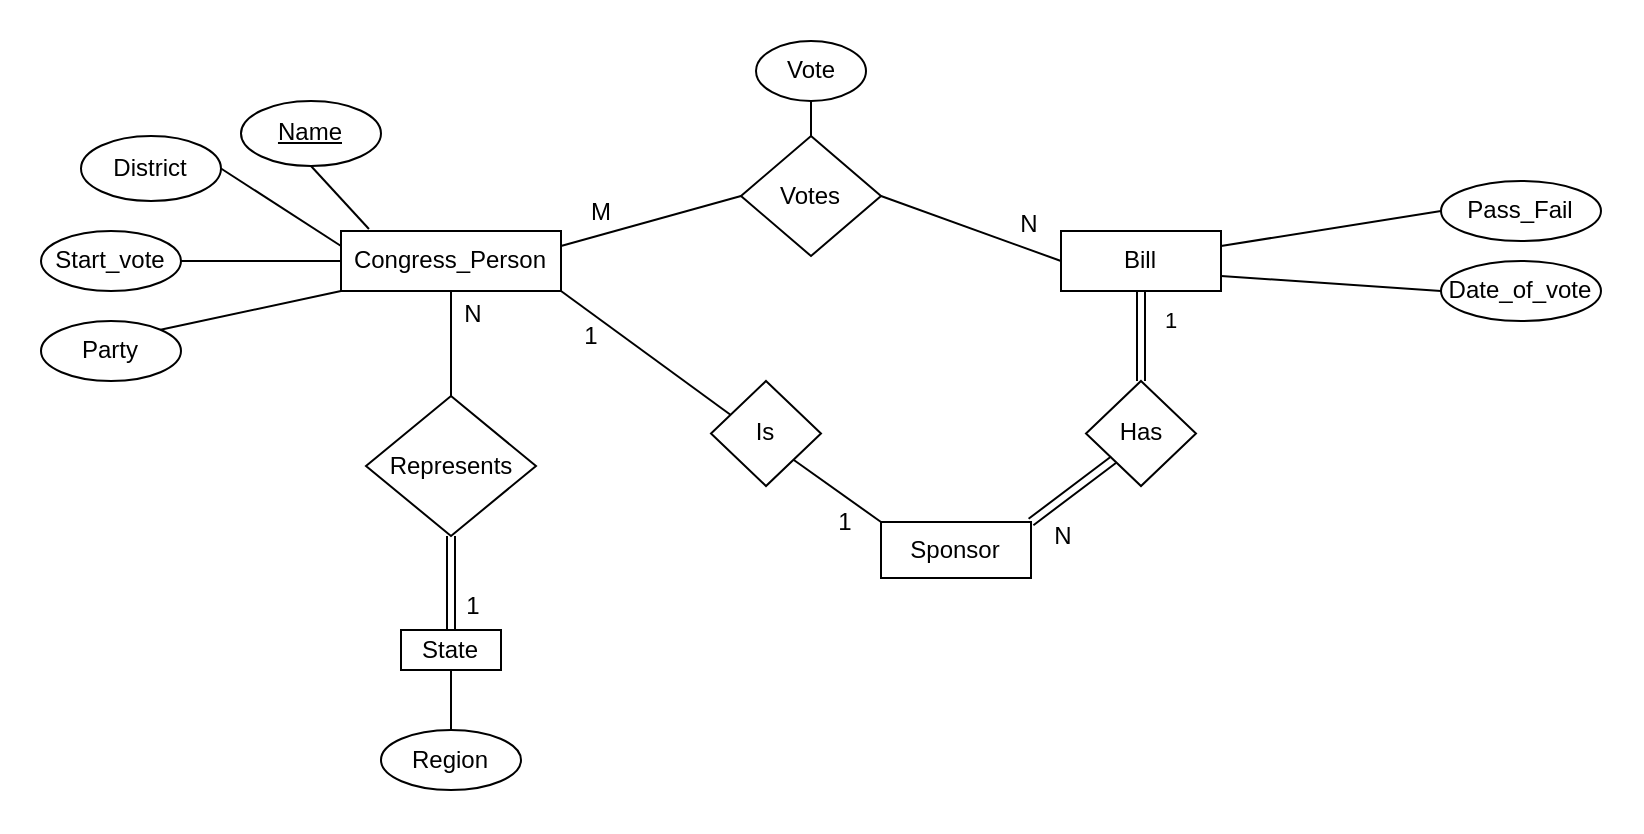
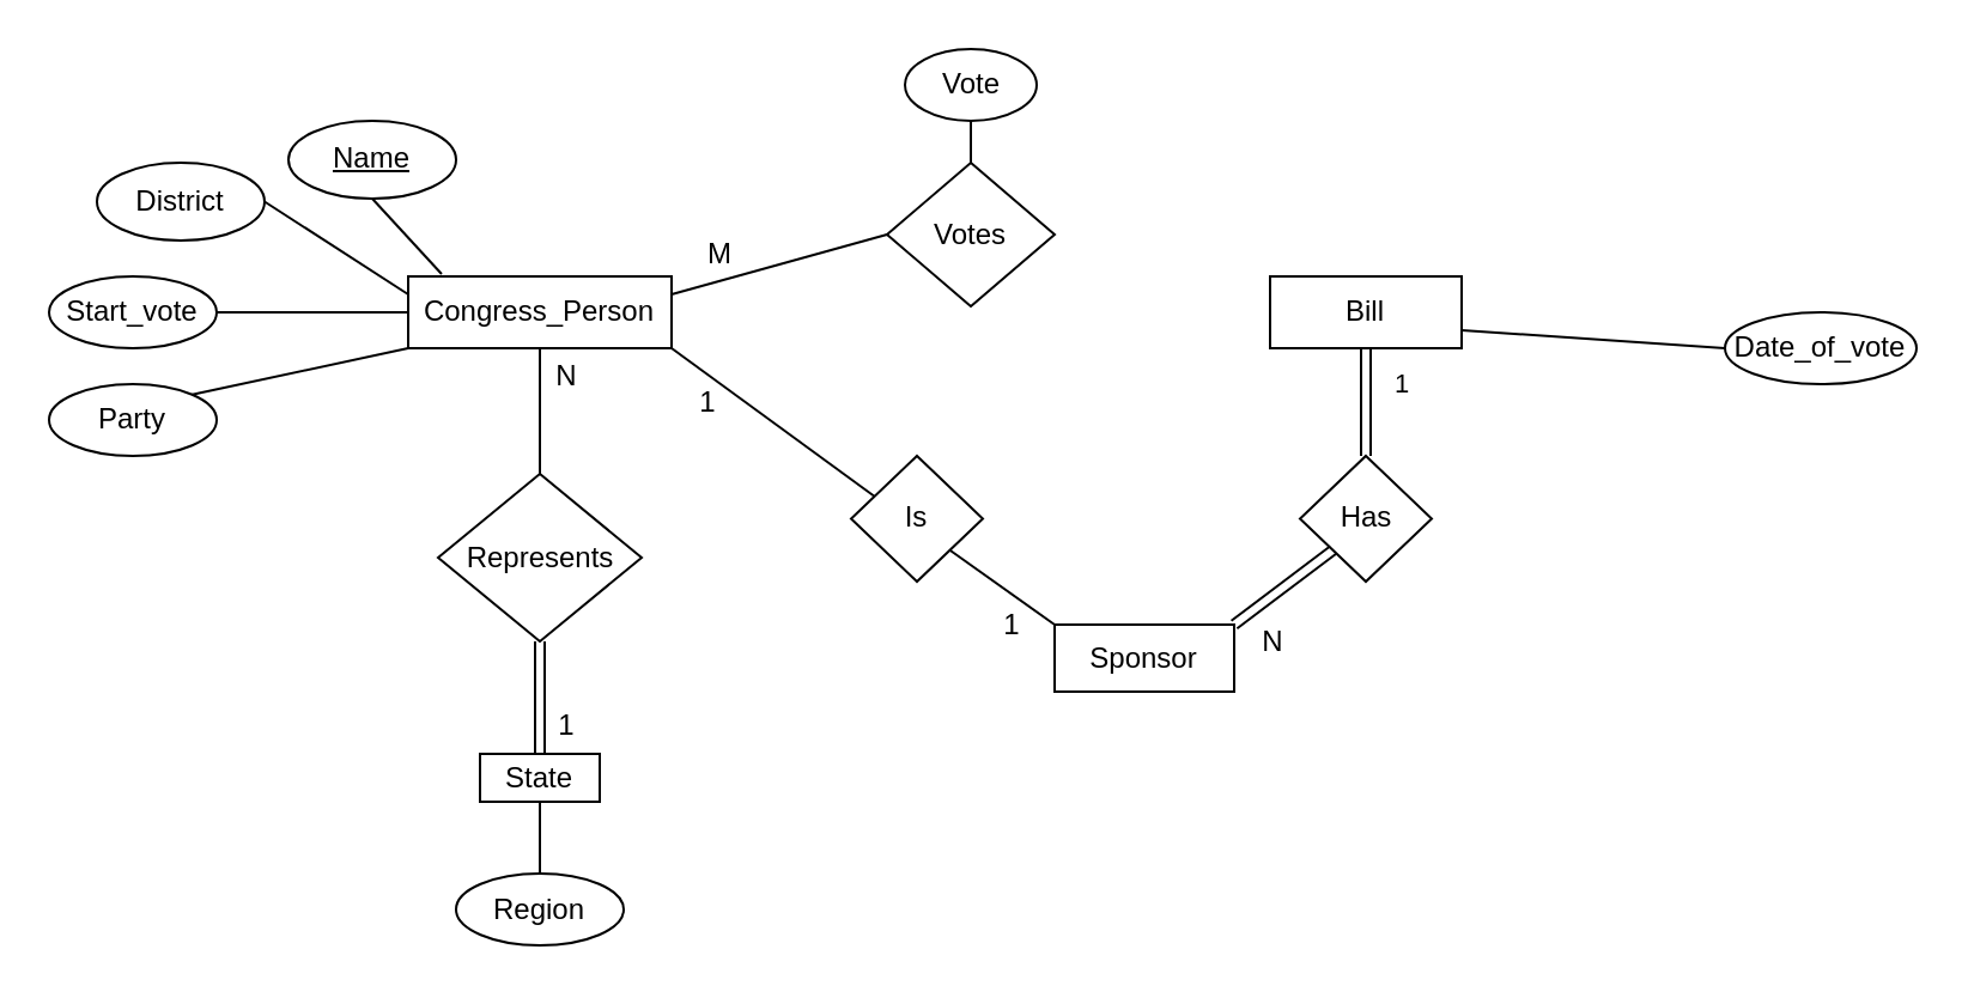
  <mxCell id="0" />
  <mxCell id="1" parent="0" />
  <mxCell id="2" value="State" style="rounded=0;whiteSpace=wrap;html=1;" vertex="1" parent="1"><mxGeometry x="200" y="314.5" width="50" height="20" as="geometry" /></mxCell>
  <mxCell id="3" value="Region" style="ellipse;whiteSpace=wrap;html=1;" vertex="1" parent="1"><mxGeometry x="190" y="364.5" width="70" height="30" as="geometry" /></mxCell>
  <mxCell id="4" value="Congress_Person" style="rounded=0;whiteSpace=wrap;html=1;" vertex="1" parent="1"><mxGeometry x="170" y="115" width="110" height="30" as="geometry" /></mxCell>
  <mxCell id="5" value="" style="endArrow=none;html=1;entryX=0.5;entryY=1;entryDx=0;entryDy=0;exitX=0.5;exitY=0;exitDx=0;exitDy=0;" edge="1" parent="1" source="3" target="2"><mxGeometry width="50" height="50" relative="1" as="geometry"><mxPoint x="200" y="504.5" as="sourcePoint" /><mxPoint x="250" y="454.5" as="targetPoint" /></mxGeometry></mxCell>
  <mxCell id="6" value="Name" style="ellipse;whiteSpace=wrap;html=1;fontStyle=4" vertex="1" parent="1"><mxGeometry x="120" y="50" width="70" height="32.5" as="geometry" /></mxCell>
  <mxCell id="7" value="" style="endArrow=none;html=1;exitX=1;exitY=0.5;exitDx=0;exitDy=0;entryX=0;entryY=0.25;entryDx=0;entryDy=0;" edge="1" parent="1" source="9" target="4"><mxGeometry width="50" height="50" relative="1" as="geometry"><mxPoint x="254.5" y="177.5" as="sourcePoint" /><mxPoint x="100" y="30" as="targetPoint" /></mxGeometry></mxCell>
  <mxCell id="8" value="" style="endArrow=none;html=1;entryX=0.127;entryY=-0.033;entryDx=0;entryDy=0;exitX=0.5;exitY=1;exitDx=0;exitDy=0;entryPerimeter=0;" edge="1" parent="1" source="6" target="4"><mxGeometry width="50" height="50" relative="1" as="geometry"><mxPoint x="5" y="200" as="sourcePoint" /><mxPoint x="5" y="130" as="targetPoint" /></mxGeometry></mxCell>
  <mxCell id="9" value="District" style="ellipse;whiteSpace=wrap;html=1;fontStyle=0" vertex="1" parent="1"><mxGeometry x="40" y="67.5" width="70" height="32.5" as="geometry" /></mxCell>
  <mxCell id="10" value="Start_vote" style="ellipse;whiteSpace=wrap;html=1;" vertex="1" parent="1"><mxGeometry x="20" y="115" width="70" height="30" as="geometry" /></mxCell>
  <mxCell id="11" value="Party" style="ellipse;whiteSpace=wrap;html=1;" vertex="1" parent="1"><mxGeometry x="20" y="160" width="70" height="30" as="geometry" /></mxCell>
  <mxCell id="12" value="" style="endArrow=none;html=1;exitX=1;exitY=0;exitDx=0;exitDy=0;entryX=0;entryY=1;entryDx=0;entryDy=0;" edge="1" parent="1" source="11" target="4"><mxGeometry width="50" height="50" relative="1" as="geometry"><mxPoint x="255" y="202.5" as="sourcePoint" /><mxPoint x="260" y="220" as="targetPoint" /></mxGeometry></mxCell>
  <mxCell id="13" value="" style="endArrow=none;html=1;exitX=1;exitY=0.5;exitDx=0;exitDy=0;entryX=0;entryY=0.5;entryDx=0;entryDy=0;" edge="1" parent="1" source="10" target="4"><mxGeometry width="50" height="50" relative="1" as="geometry"><mxPoint x="265" y="212.5" as="sourcePoint" /><mxPoint x="260" y="190" as="targetPoint" /></mxGeometry></mxCell>
  <mxCell id="14" value="Bill" style="rounded=0;whiteSpace=wrap;html=1;" vertex="1" parent="1"><mxGeometry x="530" y="115" width="80" height="30" as="geometry" /></mxCell>
  <mxCell id="15" value="Date_of_vote" style="ellipse;whiteSpace=wrap;html=1;" vertex="1" parent="1"><mxGeometry x="720" y="130" width="80" height="30" as="geometry" /></mxCell>
- <mxCell id="16" value="Pass_Fail" style="ellipse;whiteSpace=wrap;html=1;" vertex="1" parent="1"><mxGeometry x="720" y="90" width="80" height="30" as="geometry" /></mxCell>
  <mxCell id="17" value="" style="endArrow=none;html=1;entryX=1;entryY=0.75;entryDx=0;entryDy=0;exitX=0;exitY=0.5;exitDx=0;exitDy=0;" edge="1" parent="1" source="15" target="14"><mxGeometry width="50" height="50" relative="1" as="geometry"><mxPoint x="505" y="340" as="sourcePoint" /><mxPoint x="584" y="300" as="targetPoint" /></mxGeometry></mxCell>
- <mxCell id="18" value="" style="endArrow=none;html=1;entryX=1;entryY=0.25;entryDx=0;entryDy=0;exitX=0;exitY=0.5;exitDx=0;exitDy=0;" edge="1" parent="1" source="16" target="14"><mxGeometry width="50" height="50" relative="1" as="geometry"><mxPoint x="515" y="350" as="sourcePoint" /><mxPoint x="594" y="310" as="targetPoint" /></mxGeometry></mxCell>
  <mxCell id="19" value="Votes" style="rhombus;whiteSpace=wrap;html=1;" vertex="1" parent="1"><mxGeometry x="370" y="67.5" width="70" height="60" as="geometry" /></mxCell>
  <mxCell id="20" value="Vote" style="ellipse;whiteSpace=wrap;html=1;" vertex="1" parent="1"><mxGeometry x="377.5" y="20" width="55" height="30" as="geometry" /></mxCell>
  <mxCell id="21" value="" style="endArrow=none;html=1;entryX=0;entryY=0.5;entryDx=0;entryDy=0;exitX=1;exitY=0.25;exitDx=0;exitDy=0;" edge="1" parent="1" source="4" target="19"><mxGeometry width="50" height="50" relative="1" as="geometry"><mxPoint x="285" y="90" as="sourcePoint" /><mxPoint x="70" y="550" as="targetPoint" /></mxGeometry></mxCell>
  <mxCell id="22" value="M" style="text;html=1;align=center;verticalAlign=middle;resizable=0;points=[];labelBackgroundColor=#ffffff;" vertex="1" connectable="0" parent="21"><mxGeometry x="-0.42" y="3" relative="1" as="geometry"><mxPoint x="-6" y="-7" as="offset" /></mxGeometry></mxCell>
- <mxCell id="23" value="" style="endArrow=none;html=1;entryX=0;entryY=0.5;entryDx=0;entryDy=0;exitX=1;exitY=0.5;exitDx=0;exitDy=0;" edge="1" parent="1" source="19" target="14"><mxGeometry width="50" height="50" relative="1" as="geometry"><mxPoint x="20" y="600" as="sourcePoint" /><mxPoint x="70" y="550" as="targetPoint" /></mxGeometry></mxCell>
- <mxCell id="24" value="N" style="text;html=1;align=center;verticalAlign=middle;resizable=0;points=[];labelBackgroundColor=#ffffff;" vertex="1" connectable="0" parent="23"><mxGeometry x="0.513" y="-3" relative="1" as="geometry"><mxPoint x="7" y="-13" as="offset" /></mxGeometry></mxCell>
  <mxCell id="25" value="" style="endArrow=none;html=1;entryX=0.5;entryY=1;entryDx=0;entryDy=0;exitX=0.5;exitY=0;exitDx=0;exitDy=0;" edge="1" parent="1" source="19" target="20"><mxGeometry width="50" height="50" relative="1" as="geometry"><mxPoint x="450" y="140" as="sourcePoint" /><mxPoint x="540" y="140" as="targetPoint" /></mxGeometry></mxCell>
  <mxCell id="26" value="Represents" style="rhombus;whiteSpace=wrap;html=1;" vertex="1" parent="1"><mxGeometry x="182.5" y="197.5" width="85" height="70" as="geometry" /></mxCell>
  <mxCell id="27" value="" style="endArrow=none;html=1;entryX=0.5;entryY=0;entryDx=0;entryDy=0;exitX=0.5;exitY=1;exitDx=0;exitDy=0;shape=link;" edge="1" parent="1" source="26" target="2"><mxGeometry width="50" height="50" relative="1" as="geometry"><mxPoint x="290" y="147.5" as="sourcePoint" /><mxPoint x="380" y="147.5" as="targetPoint" /></mxGeometry></mxCell>
  <mxCell id="28" value="1" style="text;html=1;align=center;verticalAlign=middle;resizable=0;points=[];labelBackgroundColor=#ffffff;" vertex="1" connectable="0" parent="27"><mxGeometry x="-0.5" relative="1" as="geometry"><mxPoint x="10" y="22.5" as="offset" /></mxGeometry></mxCell>
  <mxCell id="29" value="" style="endArrow=none;html=1;entryX=0.5;entryY=0;entryDx=0;entryDy=0;exitX=0.5;exitY=1;exitDx=0;exitDy=0;" edge="1" parent="1" source="4" target="26"><mxGeometry width="50" height="50" relative="1" as="geometry"><mxPoint x="300" y="150" as="sourcePoint" /><mxPoint x="390" y="150" as="targetPoint" /></mxGeometry></mxCell>
  <mxCell id="30" value="N" style="text;html=1;align=center;verticalAlign=middle;resizable=0;points=[];labelBackgroundColor=#ffffff;" vertex="1" connectable="0" parent="29"><mxGeometry x="-0.579" y="3" relative="1" as="geometry"><mxPoint x="7" as="offset" /></mxGeometry></mxCell>
  <mxCell id="31" value="" style="endArrow=none;html=1;exitX=1;exitY=1;exitDx=0;exitDy=0;" edge="1" parent="1" source="4"><mxGeometry width="50" height="50" relative="1" as="geometry"><mxPoint x="25" y="470" as="sourcePoint" /><mxPoint x="369" y="210" as="targetPoint" /></mxGeometry></mxCell>
  <mxCell id="32" value="1" style="text;html=1;align=center;verticalAlign=middle;resizable=0;points=[];labelBackgroundColor=#ffffff;" vertex="1" connectable="0" parent="31"><mxGeometry x="-0.542" y="1" relative="1" as="geometry"><mxPoint x="-5.78" y="8.56" as="offset" /></mxGeometry></mxCell>
  <mxCell id="33" value="Sponsor" style="rounded=0;whiteSpace=wrap;html=1;" vertex="1" parent="1"><mxGeometry x="440" y="260.5" width="75" height="28" as="geometry" /></mxCell>
  <mxCell id="34" value="Has" style="rhombus;whiteSpace=wrap;html=1;" vertex="1" parent="1"><mxGeometry x="542.5" y="190" width="55" height="52.5" as="geometry" /></mxCell>
  <mxCell id="35" value="1" style="endArrow=none;html=1;entryX=0.5;entryY=1;entryDx=0;entryDy=0;exitX=0.5;exitY=0;exitDx=0;exitDy=0;shape=link;" edge="1" parent="1" source="34" target="14"><mxGeometry x="0.333" y="-15" width="50" height="50" relative="1" as="geometry"><mxPoint x="25" y="470" as="sourcePoint" /><mxPoint x="75" y="420" as="targetPoint" /><mxPoint as="offset" /></mxGeometry></mxCell>
  <mxCell id="36" value="Is" style="rhombus;whiteSpace=wrap;html=1;" vertex="1" parent="1"><mxGeometry x="355" y="190" width="55" height="52.5" as="geometry" /></mxCell>
  <mxCell id="37" value="" style="endArrow=none;html=1;entryX=1;entryY=1;entryDx=0;entryDy=0;exitX=0;exitY=0;exitDx=0;exitDy=0;" edge="1" parent="1" source="33" target="36"><mxGeometry width="50" height="50" relative="1" as="geometry"><mxPoint x="290" y="147.5" as="sourcePoint" /><mxPoint x="378.75" y="213.125" as="targetPoint" /></mxGeometry></mxCell>
  <mxCell id="38" value="1" style="text;html=1;align=center;verticalAlign=middle;resizable=0;points=[];labelBackgroundColor=#ffffff;" vertex="1" connectable="0" parent="37"><mxGeometry x="-0.452" relative="1" as="geometry"><mxPoint x="-5.78" y="8.7" as="offset" /></mxGeometry></mxCell>
  <mxCell id="39" value="" style="endArrow=none;html=1;entryX=0;entryY=1;entryDx=0;entryDy=0;exitX=1;exitY=0;exitDx=0;exitDy=0;shape=link;" edge="1" parent="1" source="33" target="34"><mxGeometry width="50" height="50" relative="1" as="geometry"><mxPoint x="565" y="280" as="sourcePoint" /><mxPoint x="406.25" y="239.375" as="targetPoint" /></mxGeometry></mxCell>
  <mxCell id="40" value="N" style="text;html=1;align=center;verticalAlign=middle;resizable=0;points=[];labelBackgroundColor=#ffffff;" vertex="1" connectable="0" parent="39"><mxGeometry x="-0.509" y="-6" relative="1" as="geometry"><mxPoint x="1.01" y="10.04" as="offset" /></mxGeometry></mxCell>
